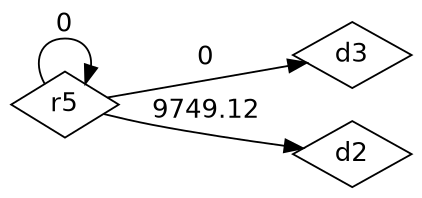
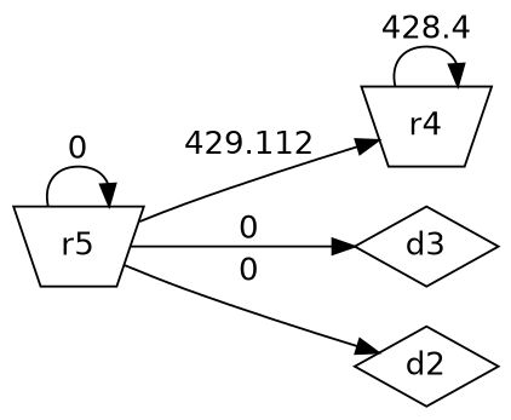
  digraph {
    fontname="DejaVu Sans"
    rankdir=LR
    node [fontname="DejaVu Sans" shape=invtrapezium]
    edge [fontname="DejaVu Sans"]
-   r5 [shape=diamond]
+   r4
+   r5
    d3 [shape=diamond]
    d2 [shape=diamond]
+   r4 -> r4 [label=428.4]
+   r5 -> r4 [label=429.112]
    r5 -> r5 [label=0]
    r5 -> d3 [label=0]
-   r5 -> d2 [label=9749.12]
+   r5 -> d2 [label=0]
  }
